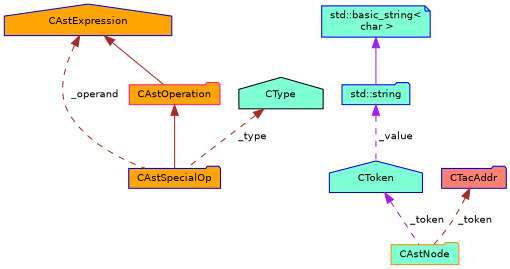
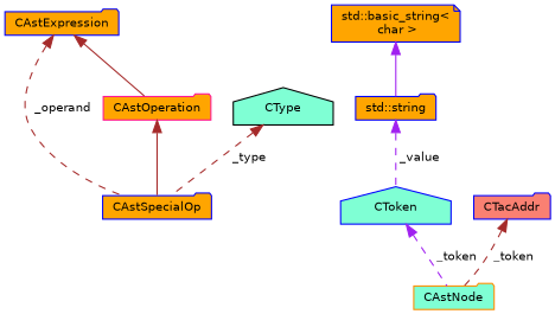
  digraph {
    node [color=blue fillcolor=aquamarine fontname=Helvetica fontsize=10 shape=folder style=filled]
    edge [color=brown dir=back fontname=Helvetica fontsize=10 labelfontname=Helvetica labelfontsize=10 style=dashed]
    n1 [fillcolor=orange fontcolor=black height=0.2 label=CAstSpecialOp width=0.4]
    n2 [color=deeppink fillcolor=orange height=0.2 label=CAstOperation width=0.4]
-   n3 [fillcolor=orange height=0.2 label=CAstExpression shape=house width=0.4]
+   n3 [fillcolor=orange height=0.2 label=CAstExpression width=0.4]
    n4 [color=darkorange height=0.2 label=CAstNode width=0.4]
    n5 [height=0.2 label=CToken shape=house width=0.4]
-   n6 [height=0.2 label="std::string" width=0.4]
-   n7 [height=0.2 label="std::basic_string\<\l char \>" shape=note width=0.4]
+   n6 [fillcolor=orange height=0.2 label="std::string" width=0.4]
+   n7 [fillcolor=orange height=0.2 label="std::basic_string\<\l char \>" shape=note width=0.4]
    n8 [fillcolor=salmon height=0.2 label=CTacAddr width=0.4]
    n9 [color=black height=0.2 label=CType shape=house width=0.4]
    n2 -> n1 [style=solid]
    n3 -> n1 [label=" _operand"]
    n3 -> n2 [style=solid]
    n5 -> n4 [color=purple label=" _token"]
    n6 -> n5 [color=purple label=" _value"]
    n7 -> n6 [color=purple style=solid]
    n8 -> n4 [label=" _token"]
    n9 -> n1 [label=" _type"]
  }
